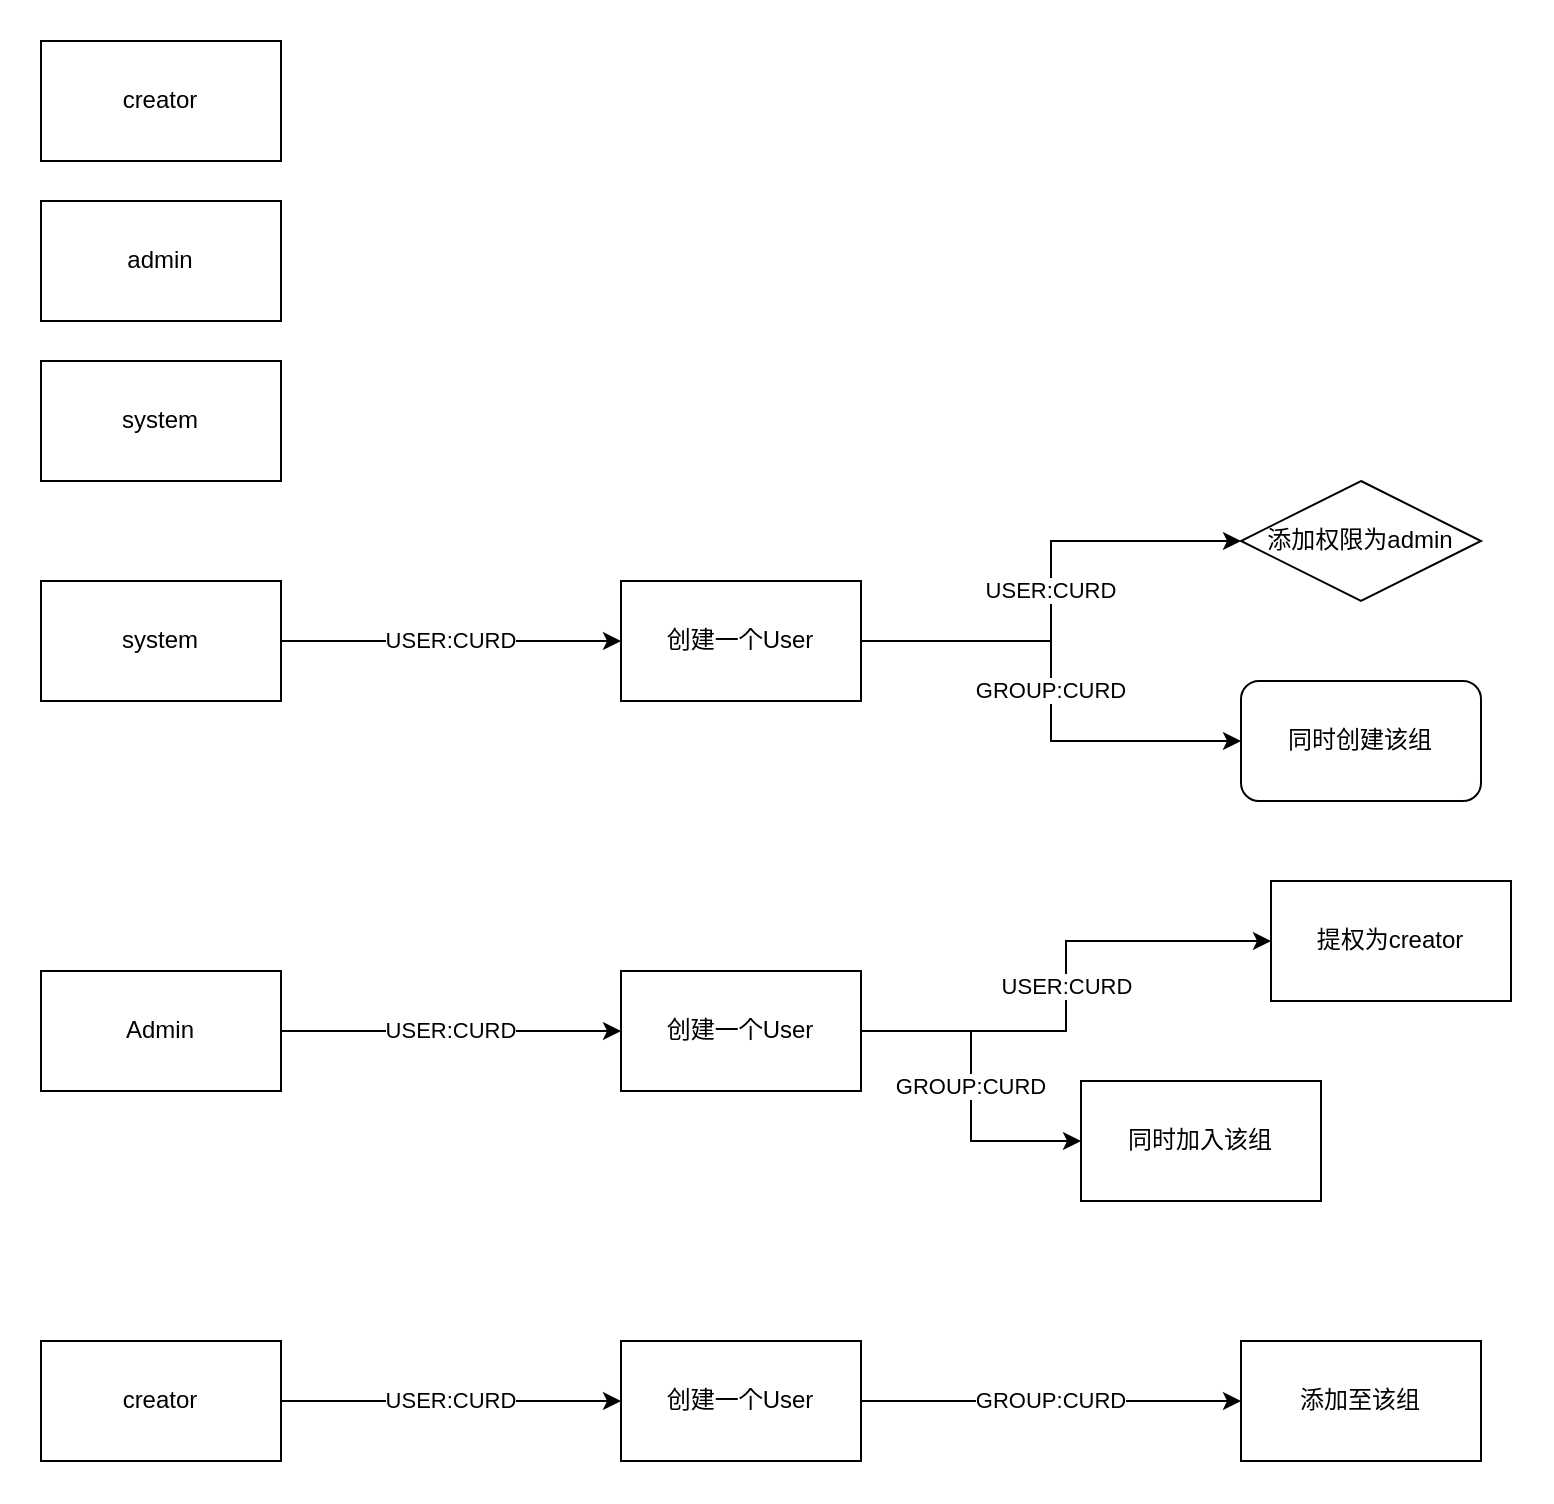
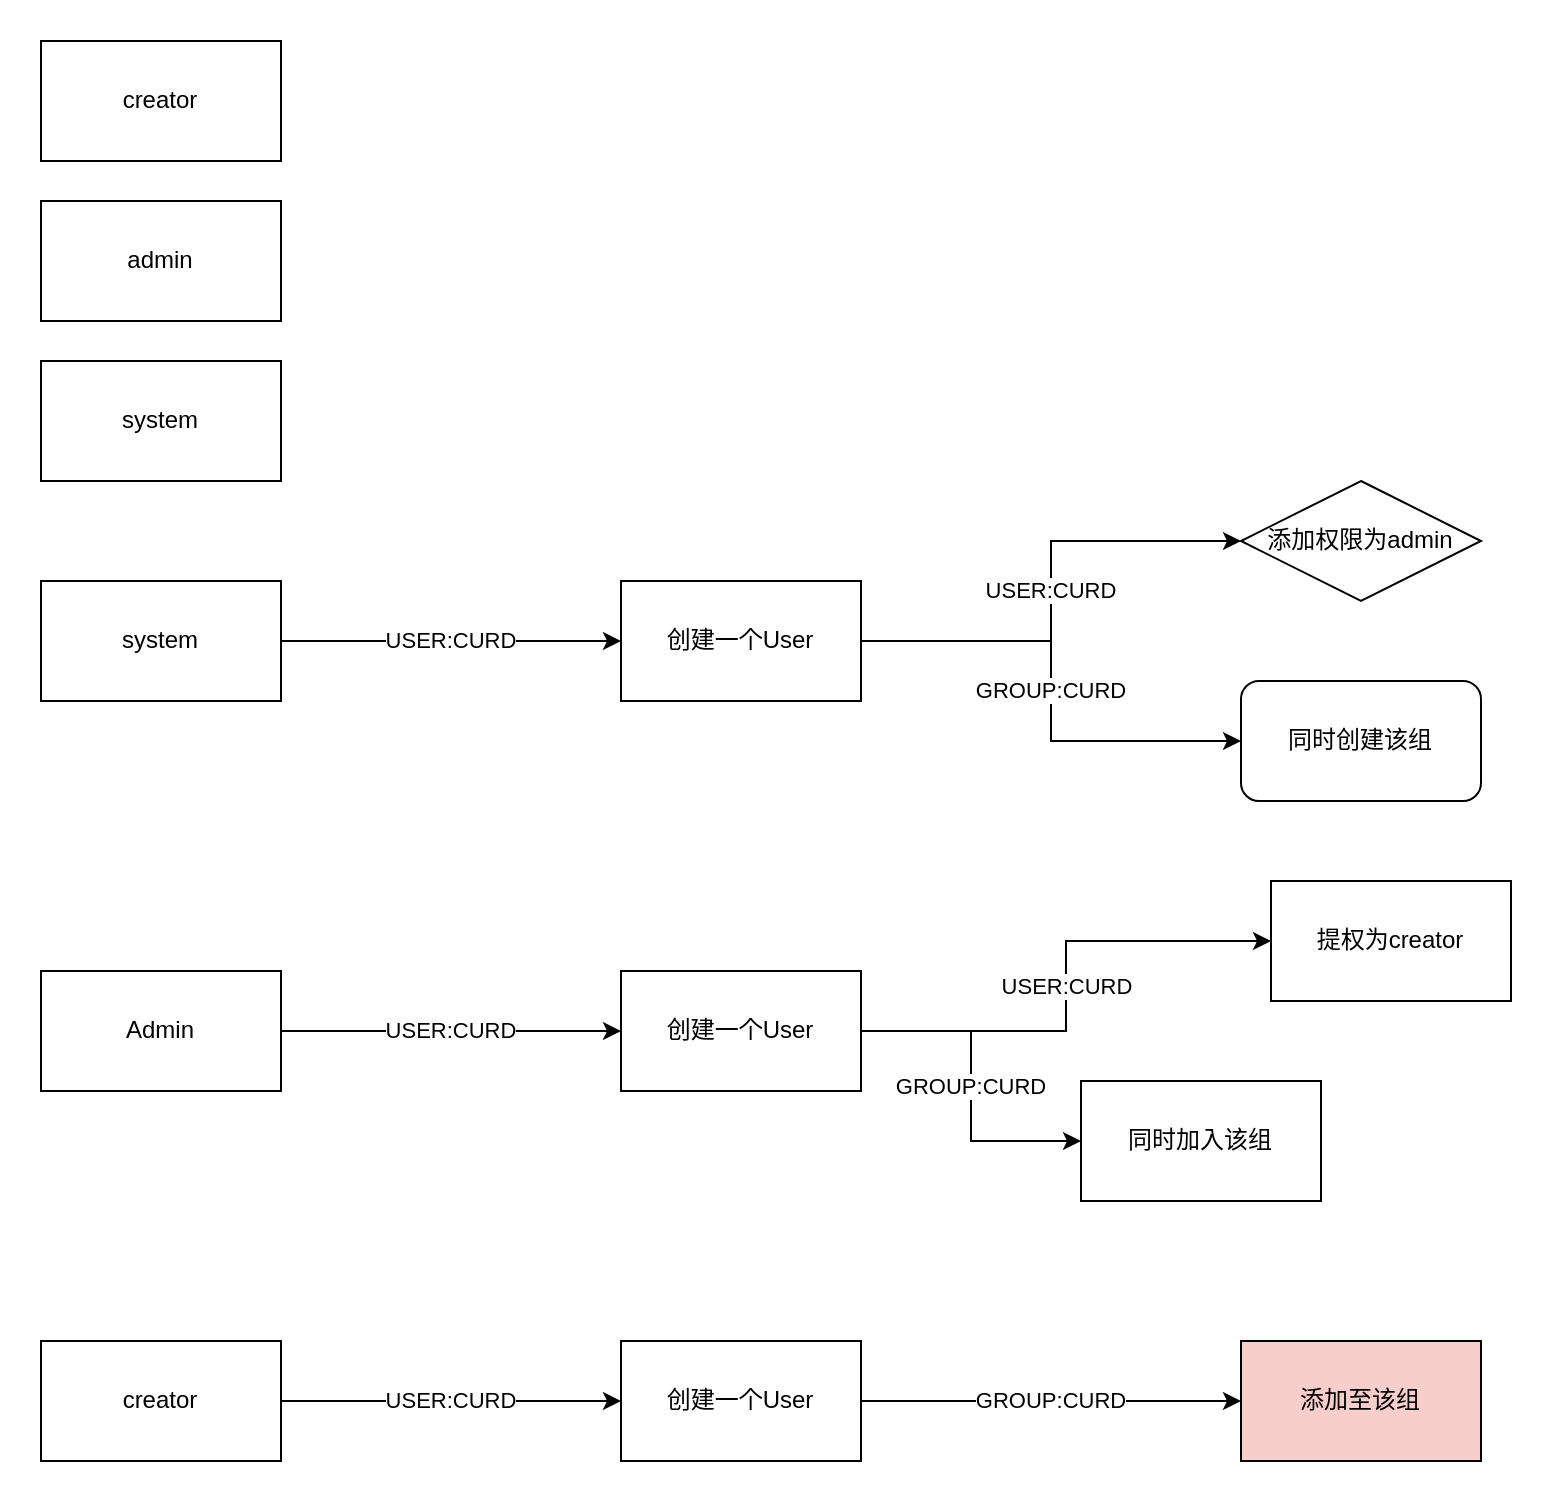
  <mxCell id="0" />
  <mxCell id="1" parent="0" />
  <mxCell id="2" value="creator" style="rounded=0;whiteSpace=wrap;html=1;" parent="1" vertex="1"><mxGeometry x="20" y="20" width="120" height="60" as="geometry" /></mxCell>
  <mxCell id="3" value="admin" style="rounded=0;whiteSpace=wrap;html=1;" parent="1" vertex="1"><mxGeometry x="20" y="100" width="120" height="60" as="geometry" /></mxCell>
  <mxCell id="4" value="system" style="rounded=0;whiteSpace=wrap;html=1;" parent="1" vertex="1"><mxGeometry x="20" y="180" width="120" height="60" as="geometry" /></mxCell>
  <mxCell id="5" value="USER:CURD" style="edgeStyle=orthogonalEdgeStyle;rounded=0;orthogonalLoop=1;jettySize=auto;html=1;" edge="1" parent="1" source="6" target="9"><mxGeometry relative="1" as="geometry" /></mxCell>
  <mxCell id="6" value="system" style="rounded=0;whiteSpace=wrap;html=1;" parent="1" vertex="1"><mxGeometry x="20" y="290" width="120" height="60" as="geometry" /></mxCell>
  <mxCell id="7" value="USER:CURD" style="edgeStyle=orthogonalEdgeStyle;rounded=0;orthogonalLoop=1;jettySize=auto;html=1;" edge="1" parent="1" source="9" target="10"><mxGeometry relative="1" as="geometry" /></mxCell>
  <mxCell id="8" value="GROUP:CURD" style="edgeStyle=orthogonalEdgeStyle;rounded=0;orthogonalLoop=1;jettySize=auto;html=1;entryX=0;entryY=0.5;entryDx=0;entryDy=0;" edge="1" parent="1" source="9" target="11"><mxGeometry relative="1" as="geometry" /></mxCell>
  <mxCell id="9" value="创建一个User" style="whiteSpace=wrap;html=1;rounded=0;" vertex="1" parent="1"><mxGeometry x="310" y="290" width="120" height="60" as="geometry" /></mxCell>
  <mxCell id="10" value="添加权限为admin" style="rhombus;whiteSpace=wrap;html=1;" vertex="1" parent="1"><mxGeometry x="620" y="240" width="120" height="60" as="geometry" /></mxCell>
  <mxCell id="11" value="同时创建该组" style="whiteSpace=wrap;html=1;rounded=1;" vertex="1" parent="1"><mxGeometry x="620" y="340" width="120" height="60" as="geometry" /></mxCell>
  <mxCell id="12" value="USER:CURD" style="edgeStyle=orthogonalEdgeStyle;rounded=0;orthogonalLoop=1;jettySize=auto;html=1;" edge="1" parent="1" source="13" target="16"><mxGeometry relative="1" as="geometry" /></mxCell>
  <mxCell id="13" value="Admin" style="rounded=0;whiteSpace=wrap;html=1;" vertex="1" parent="1"><mxGeometry x="20" y="485" width="120" height="60" as="geometry" /></mxCell>
  <mxCell id="14" value="USER:CURD" style="edgeStyle=orthogonalEdgeStyle;rounded=0;orthogonalLoop=1;jettySize=auto;html=1;" edge="1" parent="1" source="16" target="17"><mxGeometry relative="1" as="geometry" /></mxCell>
  <mxCell id="15" value="GROUP:CURD" style="edgeStyle=orthogonalEdgeStyle;rounded=0;orthogonalLoop=1;jettySize=auto;html=1;entryX=0;entryY=0.5;entryDx=0;entryDy=0;" edge="1" parent="1" source="16" target="18"><mxGeometry relative="1" as="geometry" /></mxCell>
  <mxCell id="16" value="创建一个User" style="rounded=0;whiteSpace=wrap;html=1;" vertex="1" parent="1"><mxGeometry x="310" y="485" width="120" height="60" as="geometry" /></mxCell>
  <mxCell id="17" value="提权为creator" style="rounded=0;whiteSpace=wrap;html=1;" vertex="1" parent="1"><mxGeometry x="635" y="440" width="120" height="60" as="geometry" /></mxCell>
  <mxCell id="18" value="同时加入该组" style="rounded=0;whiteSpace=wrap;html=1;" vertex="1" parent="1"><mxGeometry x="540" y="540" width="120" height="60" as="geometry" /></mxCell>
  <mxCell id="19" value="USER:CURD" style="edgeStyle=orthogonalEdgeStyle;rounded=0;orthogonalLoop=1;jettySize=auto;html=1;" edge="1" parent="1" source="20" target="22"><mxGeometry relative="1" as="geometry" /></mxCell>
  <mxCell id="20" value="creator" style="rounded=0;whiteSpace=wrap;html=1;" vertex="1" parent="1"><mxGeometry x="20" y="670" width="120" height="60" as="geometry" /></mxCell>
  <mxCell id="21" value="GROUP:CURD" style="edgeStyle=orthogonalEdgeStyle;rounded=0;orthogonalLoop=1;jettySize=auto;html=1;" edge="1" parent="1" source="22" target="23"><mxGeometry relative="1" as="geometry" /></mxCell>
  <mxCell id="22" value="创建一个User" style="rounded=0;whiteSpace=wrap;html=1;" vertex="1" parent="1"><mxGeometry x="310" y="670" width="120" height="60" as="geometry" /></mxCell>
- <mxCell id="23" value="添加至该组" style="rounded=0;whiteSpace=wrap;html=1;" vertex="1" parent="1"><mxGeometry x="620" y="670" width="120" height="60" as="geometry" /></mxCell>
+ <mxCell id="23" value="添加至该组" style="rounded=0;whiteSpace=wrap;html=1;fillColor=#f8cecc;" vertex="1" parent="1"><mxGeometry x="620" y="670" width="120" height="60" as="geometry" /></mxCell>
